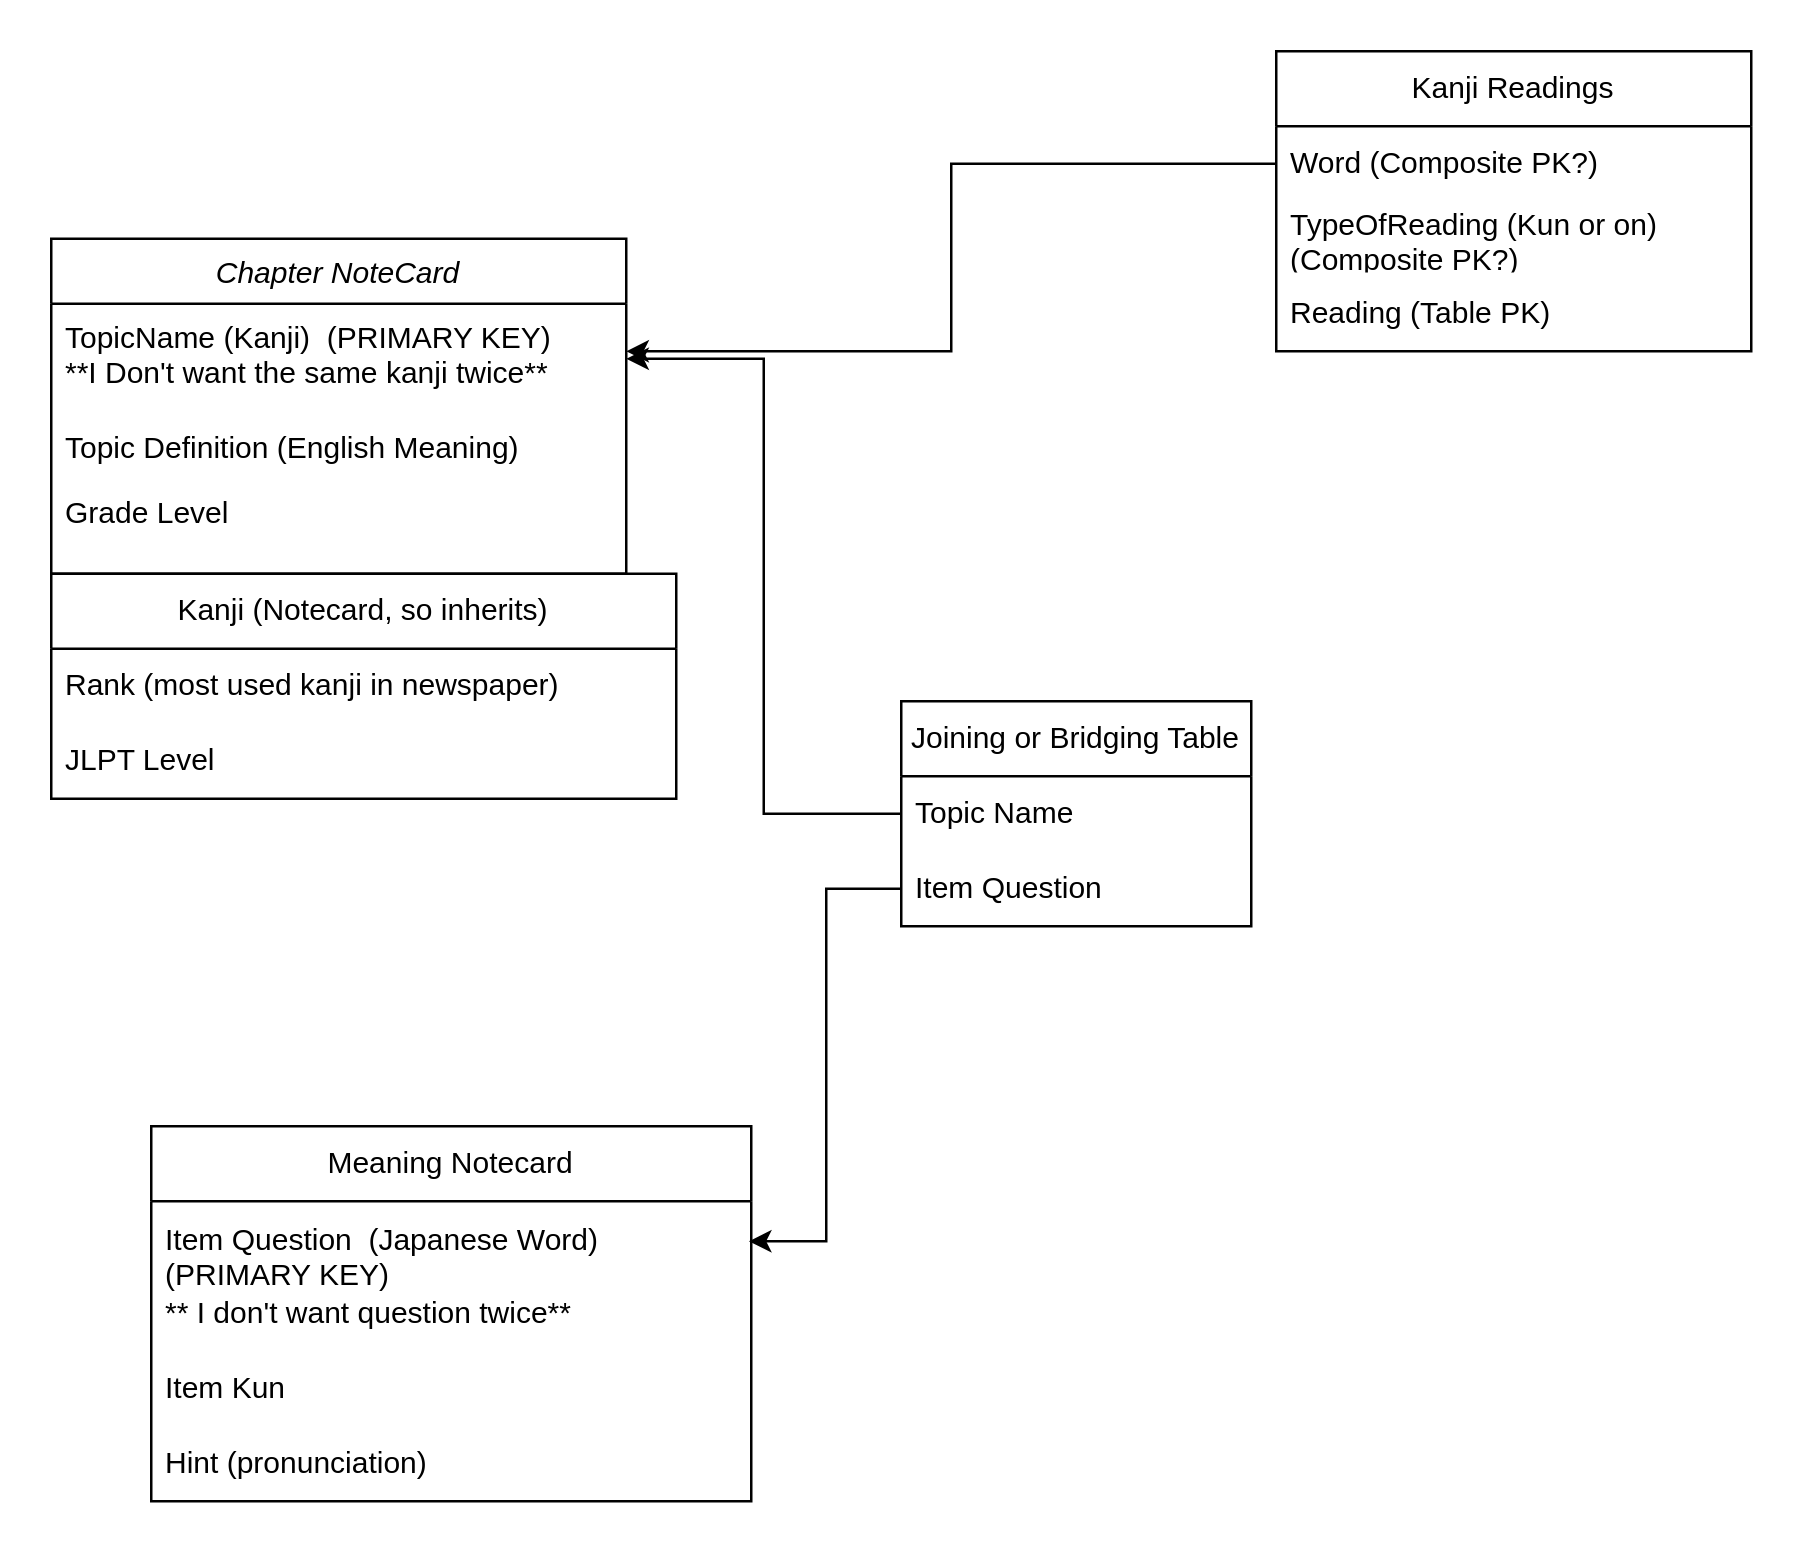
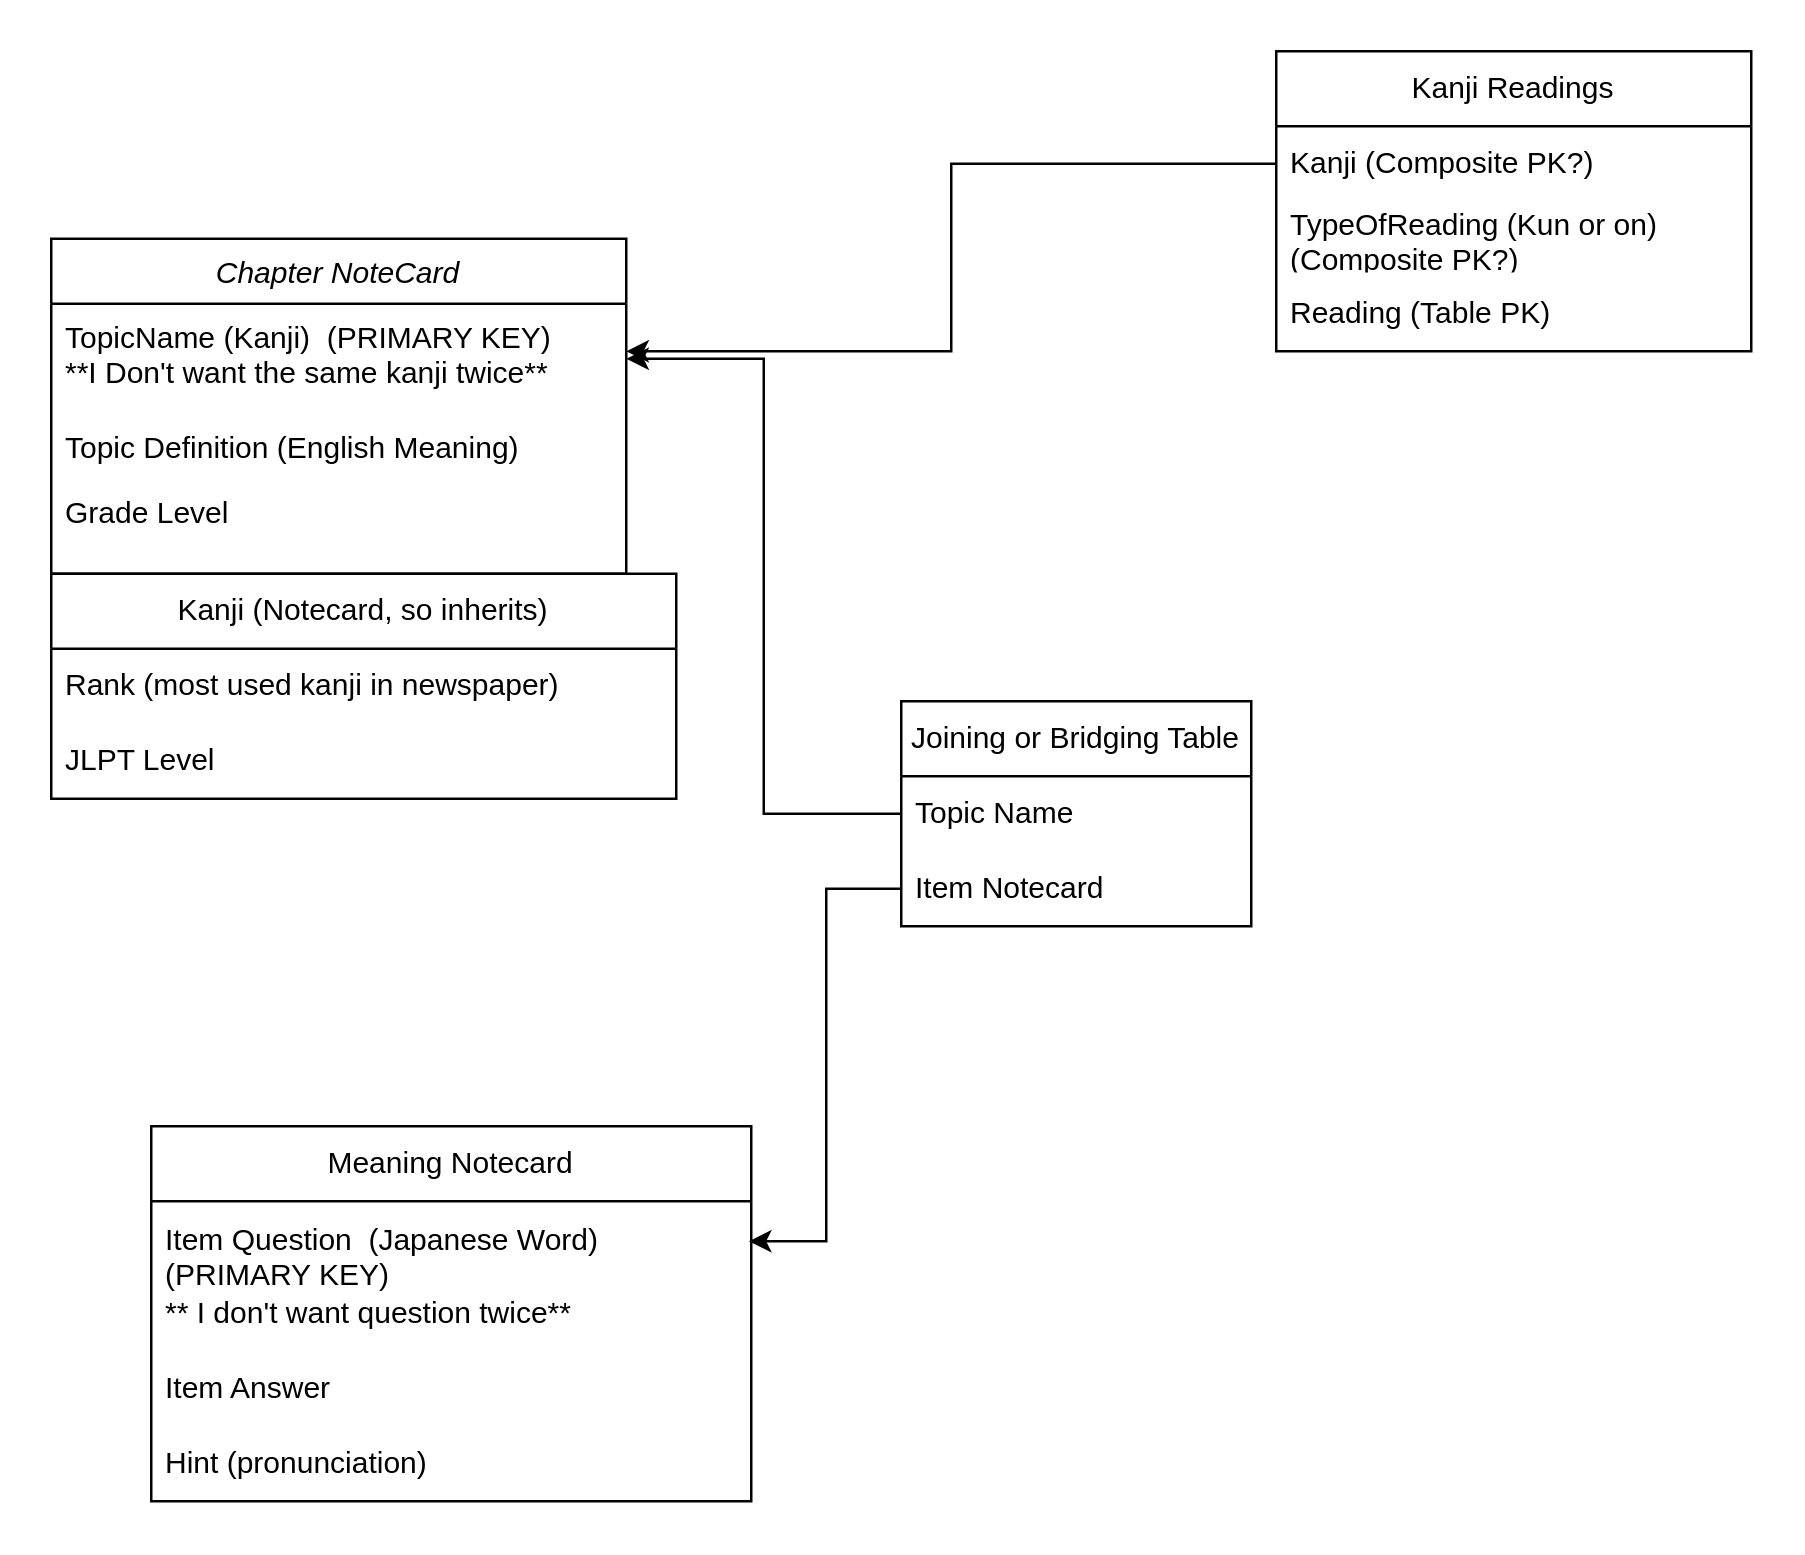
  <mxCell id="0" />
  <mxCell id="1" parent="0" />
  <mxCell id="2" value="Chapter NoteCard" style="swimlane;fontStyle=2;align=center;verticalAlign=top;childLayout=stackLayout;horizontal=1;startSize=26;horizontalStack=0;resizeParent=1;resizeLast=0;collapsible=1;marginBottom=0;rounded=0;shadow=0;strokeWidth=1;" parent="1" vertex="1"><mxGeometry x="20" y="95" width="230" height="134" as="geometry"><mxRectangle x="230" y="140" width="160" height="26" as="alternateBounds" /></mxGeometry></mxCell>
  <mxCell id="3" value="TopicName (Kanji)  (PRIMARY KEY)&#10;**I Don't want the same kanji twice**&#10;" style="text;align=left;verticalAlign=top;spacingLeft=4;spacingRight=4;overflow=hidden;rotatable=0;points=[[0,0.5],[1,0.5]];portConstraint=eastwest;" parent="2" vertex="1"><mxGeometry y="26" width="230" height="44" as="geometry" /></mxCell>
  <mxCell id="4" value="Topic Definition (English Meaning)" style="text;align=left;verticalAlign=top;spacingLeft=4;spacingRight=4;overflow=hidden;rotatable=0;points=[[0,0.5],[1,0.5]];portConstraint=eastwest;rounded=0;shadow=0;html=0;" parent="2" vertex="1"><mxGeometry y="70" width="230" height="26" as="geometry" /></mxCell>
  <mxCell id="5" value="Grade Level" style="text;align=left;verticalAlign=top;spacingLeft=4;spacingRight=4;overflow=hidden;rotatable=0;points=[[0,0.5],[1,0.5]];portConstraint=eastwest;rounded=0;shadow=0;html=0;" parent="2" vertex="1"><mxGeometry y="96" width="230" height="26" as="geometry" /></mxCell>
  <mxCell id="6" value="Meaning Notecard" style="swimlane;fontStyle=0;childLayout=stackLayout;horizontal=1;startSize=30;horizontalStack=0;resizeParent=1;resizeParentMax=0;resizeLast=0;collapsible=1;marginBottom=0;whiteSpace=wrap;html=1;" parent="1" vertex="1"><mxGeometry x="60" y="450" width="240" height="150" as="geometry" /></mxCell>
  <mxCell id="7" value="&lt;div&gt;Item Question&amp;nbsp; (Japanese Word) (PRIMARY KEY)&amp;nbsp; &lt;br&gt;&lt;/div&gt;&lt;div&gt;** I don't want question twice**&lt;br&gt;&lt;/div&gt;" style="text;strokeColor=none;fillColor=none;align=left;verticalAlign=middle;spacingLeft=4;spacingRight=4;overflow=hidden;points=[[0,0.5],[1,0.5]];portConstraint=eastwest;rotatable=0;whiteSpace=wrap;html=1;" parent="6" vertex="1"><mxGeometry y="30" width="240" height="60" as="geometry" /></mxCell>
- <mxCell id="8" value="Item Kun" style="text;strokeColor=none;fillColor=none;align=left;verticalAlign=middle;spacingLeft=4;spacingRight=4;overflow=hidden;points=[[0,0.5],[1,0.5]];portConstraint=eastwest;rotatable=0;whiteSpace=wrap;html=1;" parent="6" vertex="1"><mxGeometry y="90" width="240" height="30" as="geometry" /></mxCell>
+ <mxCell id="8" value="Item Answer" style="text;strokeColor=none;fillColor=none;align=left;verticalAlign=middle;spacingLeft=4;spacingRight=4;overflow=hidden;points=[[0,0.5],[1,0.5]];portConstraint=eastwest;rotatable=0;whiteSpace=wrap;html=1;" parent="6" vertex="1"><mxGeometry y="90" width="240" height="30" as="geometry" /></mxCell>
  <mxCell id="9" value="&lt;div&gt;Hint (pronunciation)&lt;/div&gt;" style="text;strokeColor=none;fillColor=none;align=left;verticalAlign=middle;spacingLeft=4;spacingRight=4;overflow=hidden;points=[[0,0.5],[1,0.5]];portConstraint=eastwest;rotatable=0;whiteSpace=wrap;html=1;" vertex="1" parent="6"><mxGeometry y="120" width="240" height="30" as="geometry" /></mxCell>
  <mxCell id="10" value="Kanji (Notecard, so inherits)" style="swimlane;fontStyle=0;childLayout=stackLayout;horizontal=1;startSize=30;horizontalStack=0;resizeParent=1;resizeParentMax=0;resizeLast=0;collapsible=1;marginBottom=0;whiteSpace=wrap;html=1;" parent="1" vertex="1"><mxGeometry x="20" y="229" width="250" height="90" as="geometry" /></mxCell>
  <mxCell id="11" value="Rank (most used kanji in newspaper)" style="text;strokeColor=none;fillColor=none;align=left;verticalAlign=middle;spacingLeft=4;spacingRight=4;overflow=hidden;points=[[0,0.5],[1,0.5]];portConstraint=eastwest;rotatable=0;whiteSpace=wrap;html=1;" parent="10" vertex="1"><mxGeometry y="30" width="250" height="30" as="geometry" /></mxCell>
  <mxCell id="12" value="JLPT Level" style="text;strokeColor=none;fillColor=none;align=left;verticalAlign=middle;spacingLeft=4;spacingRight=4;overflow=hidden;points=[[0,0.5],[1,0.5]];portConstraint=eastwest;rotatable=0;whiteSpace=wrap;html=1;" parent="10" vertex="1"><mxGeometry y="60" width="250" height="30" as="geometry" /></mxCell>
  <mxCell id="13" value="Kanji Readings" style="swimlane;fontStyle=0;childLayout=stackLayout;horizontal=1;startSize=30;horizontalStack=0;resizeParent=1;resizeParentMax=0;resizeLast=0;collapsible=1;marginBottom=0;whiteSpace=wrap;html=1;" parent="1" vertex="1"><mxGeometry x="510" width="190" height="120" as="geometry" y="20" /></mxCell>
- <mxCell id="14" value="Word (Composite PK?)" style="text;strokeColor=none;fillColor=none;align=left;verticalAlign=middle;spacingLeft=4;spacingRight=4;overflow=hidden;points=[[0,0.5],[1,0.5]];portConstraint=eastwest;rotatable=0;whiteSpace=wrap;html=1;" parent="13" vertex="1"><mxGeometry y="30" width="190" height="30" as="geometry" /></mxCell>
+ <mxCell id="14" value="Kanji (Composite PK?)" style="text;strokeColor=none;fillColor=none;align=left;verticalAlign=middle;spacingLeft=4;spacingRight=4;overflow=hidden;points=[[0,0.5],[1,0.5]];portConstraint=eastwest;rotatable=0;whiteSpace=wrap;html=1;" parent="13" vertex="1"><mxGeometry y="30" width="190" height="30" as="geometry" /></mxCell>
  <mxCell id="15" value="TypeOfReading (Kun or on) (Composite PK?)" style="text;strokeColor=none;fillColor=none;align=left;verticalAlign=middle;spacingLeft=4;spacingRight=4;overflow=hidden;points=[[0,0.5],[1,0.5]];portConstraint=eastwest;rotatable=0;whiteSpace=wrap;html=1;" parent="13" vertex="1"><mxGeometry y="60" width="190" height="30" as="geometry" /></mxCell>
  <mxCell id="16" value="Reading (Table PK)" style="text;strokeColor=none;fillColor=none;align=left;verticalAlign=middle;spacingLeft=4;spacingRight=4;overflow=hidden;points=[[0,0.5],[1,0.5]];portConstraint=eastwest;rotatable=0;whiteSpace=wrap;html=1;" parent="13" vertex="1"><mxGeometry y="90" width="190" height="30" as="geometry" /></mxCell>
  <mxCell id="17" style="edgeStyle=orthogonalEdgeStyle;rounded=0;orthogonalLoop=1;jettySize=auto;html=1;" parent="1" source="14" target="3" edge="1"><mxGeometry relative="1" as="geometry"><Array as="points"><mxPoint x="380" y="65" /><mxPoint x="380" y="140" /></Array></mxGeometry></mxCell>
  <mxCell id="18" value="Joining or Bridging Table" style="swimlane;fontStyle=0;childLayout=stackLayout;horizontal=1;startSize=30;horizontalStack=0;resizeParent=1;resizeParentMax=0;resizeLast=0;collapsible=1;marginBottom=0;whiteSpace=wrap;html=1;" parent="1" vertex="1"><mxGeometry x="360" y="280" width="140" height="90" as="geometry" /></mxCell>
  <mxCell id="19" value="Topic Name" style="text;strokeColor=none;fillColor=none;align=left;verticalAlign=middle;spacingLeft=4;spacingRight=4;overflow=hidden;points=[[0,0.5],[1,0.5]];portConstraint=eastwest;rotatable=0;whiteSpace=wrap;html=1;" parent="18" vertex="1"><mxGeometry y="30" width="140" height="30" as="geometry" /></mxCell>
- <mxCell id="20" value="Item Question" style="text;strokeColor=none;fillColor=none;align=left;verticalAlign=middle;spacingLeft=4;spacingRight=4;overflow=hidden;points=[[0,0.5],[1,0.5]];portConstraint=eastwest;rotatable=0;whiteSpace=wrap;html=1;" parent="18" vertex="1"><mxGeometry y="60" width="140" height="30" as="geometry" /></mxCell>
+ <mxCell id="20" value="Item Notecard" style="text;strokeColor=none;fillColor=none;align=left;verticalAlign=middle;spacingLeft=4;spacingRight=4;overflow=hidden;points=[[0,0.5],[1,0.5]];portConstraint=eastwest;rotatable=0;whiteSpace=wrap;html=1;" parent="18" vertex="1"><mxGeometry y="60" width="140" height="30" as="geometry" /></mxCell>
  <mxCell id="21" style="edgeStyle=orthogonalEdgeStyle;rounded=0;orthogonalLoop=1;jettySize=auto;html=1;" parent="1" source="19" target="3" edge="1"><mxGeometry relative="1" as="geometry"><Array as="points"><mxPoint x="305" y="325" /><mxPoint x="305" y="143" /></Array></mxGeometry></mxCell>
  <mxCell id="22" style="edgeStyle=orthogonalEdgeStyle;rounded=0;orthogonalLoop=1;jettySize=auto;html=1;entryX=0.996;entryY=0.267;entryDx=0;entryDy=0;entryPerimeter=0;" parent="1" source="20" target="7" edge="1"><mxGeometry relative="1" as="geometry" /></mxCell>
